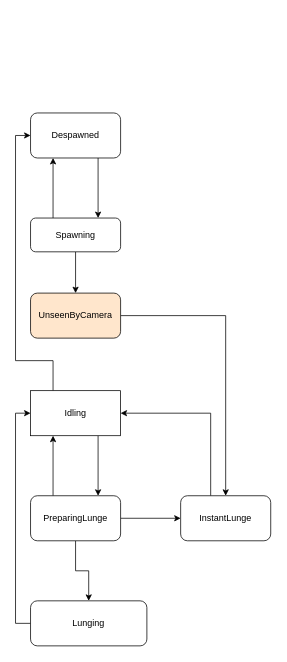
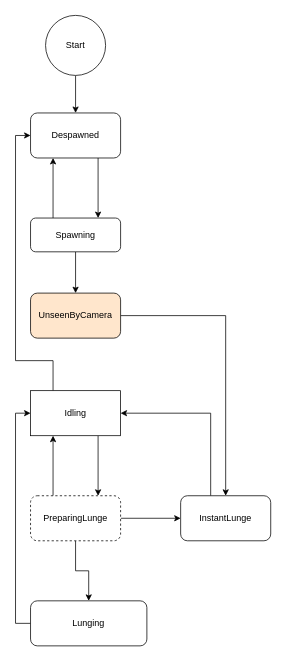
  <mxCell id="0" />
  <mxCell id="1" parent="0" />
  <mxCell id="2" style="edgeStyle=orthogonalEdgeStyle;rounded=0;orthogonalLoop=1;jettySize=auto;html=1;exitX=0.75;exitY=1;exitDx=0;exitDy=0;entryX=0.75;entryY=0;entryDx=0;entryDy=0;" parent="1" source="3" target="6" edge="1"><mxGeometry relative="1" as="geometry" /></mxCell>
  <mxCell id="3" value="Despawned" style="rounded=1;whiteSpace=wrap;html=1;" parent="1" vertex="1"><mxGeometry x="40" y="150" width="120" height="60" as="geometry" /></mxCell>
  <mxCell id="4" value="" style="edgeStyle=orthogonalEdgeStyle;rounded=0;orthogonalLoop=1;jettySize=auto;html=1;entryX=0.5;entryY=0;entryDx=0;entryDy=0;" parent="1" source="6" target="17" edge="1"><mxGeometry relative="1" as="geometry" /></mxCell>
  <mxCell id="5" style="edgeStyle=orthogonalEdgeStyle;rounded=0;orthogonalLoop=1;jettySize=auto;html=1;exitX=0.25;exitY=0;exitDx=0;exitDy=0;entryX=0.25;entryY=1;entryDx=0;entryDy=0;" parent="1" source="6" target="3" edge="1"><mxGeometry relative="1" as="geometry" /></mxCell>
  <mxCell id="6" value="Spawning" style="rounded=1;whiteSpace=wrap;html=1;" parent="1" vertex="1"><mxGeometry x="40" y="290" width="120" height="45" as="geometry" /></mxCell>
  <mxCell id="7" style="edgeStyle=orthogonalEdgeStyle;rounded=0;orthogonalLoop=1;jettySize=auto;html=1;entryX=0;entryY=0.5;entryDx=0;entryDy=0;" parent="1" source="9" target="3" edge="1"><mxGeometry relative="1" as="geometry"><Array as="points"><mxPoint x="70" y="480" /><mxPoint x="20" y="480" /><mxPoint x="20" y="180" /></Array></mxGeometry></mxCell>
  <mxCell id="8" style="edgeStyle=orthogonalEdgeStyle;rounded=0;orthogonalLoop=1;jettySize=auto;html=1;exitX=0.75;exitY=1;exitDx=0;exitDy=0;entryX=0.75;entryY=0;entryDx=0;entryDy=0;" parent="1" source="9" target="13" edge="1"><mxGeometry relative="1" as="geometry" /></mxCell>
  <mxCell id="9" value="Idling" style="whiteSpace=wrap;html=1;rounded=0;" parent="1" vertex="1"><mxGeometry x="40" y="520" width="120" height="60" as="geometry" /></mxCell>
  <mxCell id="10" style="edgeStyle=orthogonalEdgeStyle;rounded=0;orthogonalLoop=1;jettySize=auto;html=1;exitX=0.25;exitY=0;exitDx=0;exitDy=0;entryX=0.25;entryY=1;entryDx=0;entryDy=0;" parent="1" source="13" target="9" edge="1"><mxGeometry relative="1" as="geometry" /></mxCell>
  <mxCell id="11" value="" style="edgeStyle=orthogonalEdgeStyle;rounded=0;orthogonalLoop=1;jettySize=auto;html=1;" parent="1" source="13" target="19" edge="1"><mxGeometry relative="1" as="geometry" /></mxCell>
  <mxCell id="12" value="" style="edgeStyle=orthogonalEdgeStyle;rounded=0;orthogonalLoop=1;jettySize=auto;html=1;entryX=0;entryY=0.5;entryDx=0;entryDy=0;" edge="1" parent="1" source="13" target="21"><mxGeometry relative="1" as="geometry" /></mxCell>
- <mxCell id="13" value="PreparingLunge" style="rounded=1;whiteSpace=wrap;html=1;" parent="1" vertex="1"><mxGeometry x="40" y="660" width="120" height="60" as="geometry" /></mxCell>
+ <mxCell id="13" value="PreparingLunge" style="rounded=1;whiteSpace=wrap;html=1;dashed=1;" parent="1" vertex="1"><mxGeometry x="40" y="660" width="120" height="60" as="geometry" /></mxCell>
+ <mxCell id="14" style="edgeStyle=orthogonalEdgeStyle;rounded=0;orthogonalLoop=1;jettySize=auto;html=1;" parent="1" source="15" target="3" edge="1"><mxGeometry relative="1" as="geometry" /></mxCell>
+ <mxCell id="15" value="Start" style="ellipse;whiteSpace=wrap;html=1;" parent="1" vertex="1"><mxGeometry x="60" y="20" width="80" height="80" as="geometry" /></mxCell>
  <mxCell id="16" style="edgeStyle=orthogonalEdgeStyle;rounded=0;orthogonalLoop=1;jettySize=auto;html=1;" parent="1" source="17" target="21" edge="1"><mxGeometry relative="1" as="geometry" /></mxCell>
  <mxCell id="17" value="UnseenByCamera" style="rounded=1;whiteSpace=wrap;html=1;fillColor=#ffe6cc;" parent="1" vertex="1"><mxGeometry x="40" y="390" width="120" height="60" as="geometry" /></mxCell>
  <mxCell id="18" style="edgeStyle=orthogonalEdgeStyle;rounded=0;orthogonalLoop=1;jettySize=auto;html=1;entryX=0;entryY=0.5;entryDx=0;entryDy=0;" parent="1" source="19" target="9" edge="1"><mxGeometry relative="1" as="geometry"><Array as="points"><mxPoint x="20" y="830" /><mxPoint x="20" y="550" /></Array></mxGeometry></mxCell>
  <mxCell id="19" value="Lunging" style="rounded=1;whiteSpace=wrap;html=1;" parent="1" vertex="1"><mxGeometry x="40" y="800" width="155" height="60" as="geometry" /></mxCell>
  <mxCell id="20" style="edgeStyle=orthogonalEdgeStyle;rounded=0;orthogonalLoop=1;jettySize=auto;html=1;entryX=1;entryY=0.5;entryDx=0;entryDy=0;" edge="1" parent="1" source="21" target="9"><mxGeometry relative="1" as="geometry"><Array as="points"><mxPoint x="280" y="550" /></Array></mxGeometry></mxCell>
  <mxCell id="21" value="InstantLunge" style="rounded=1;whiteSpace=wrap;html=1;" vertex="1" parent="1"><mxGeometry x="240" y="660" width="120" height="60" as="geometry" /></mxCell>
